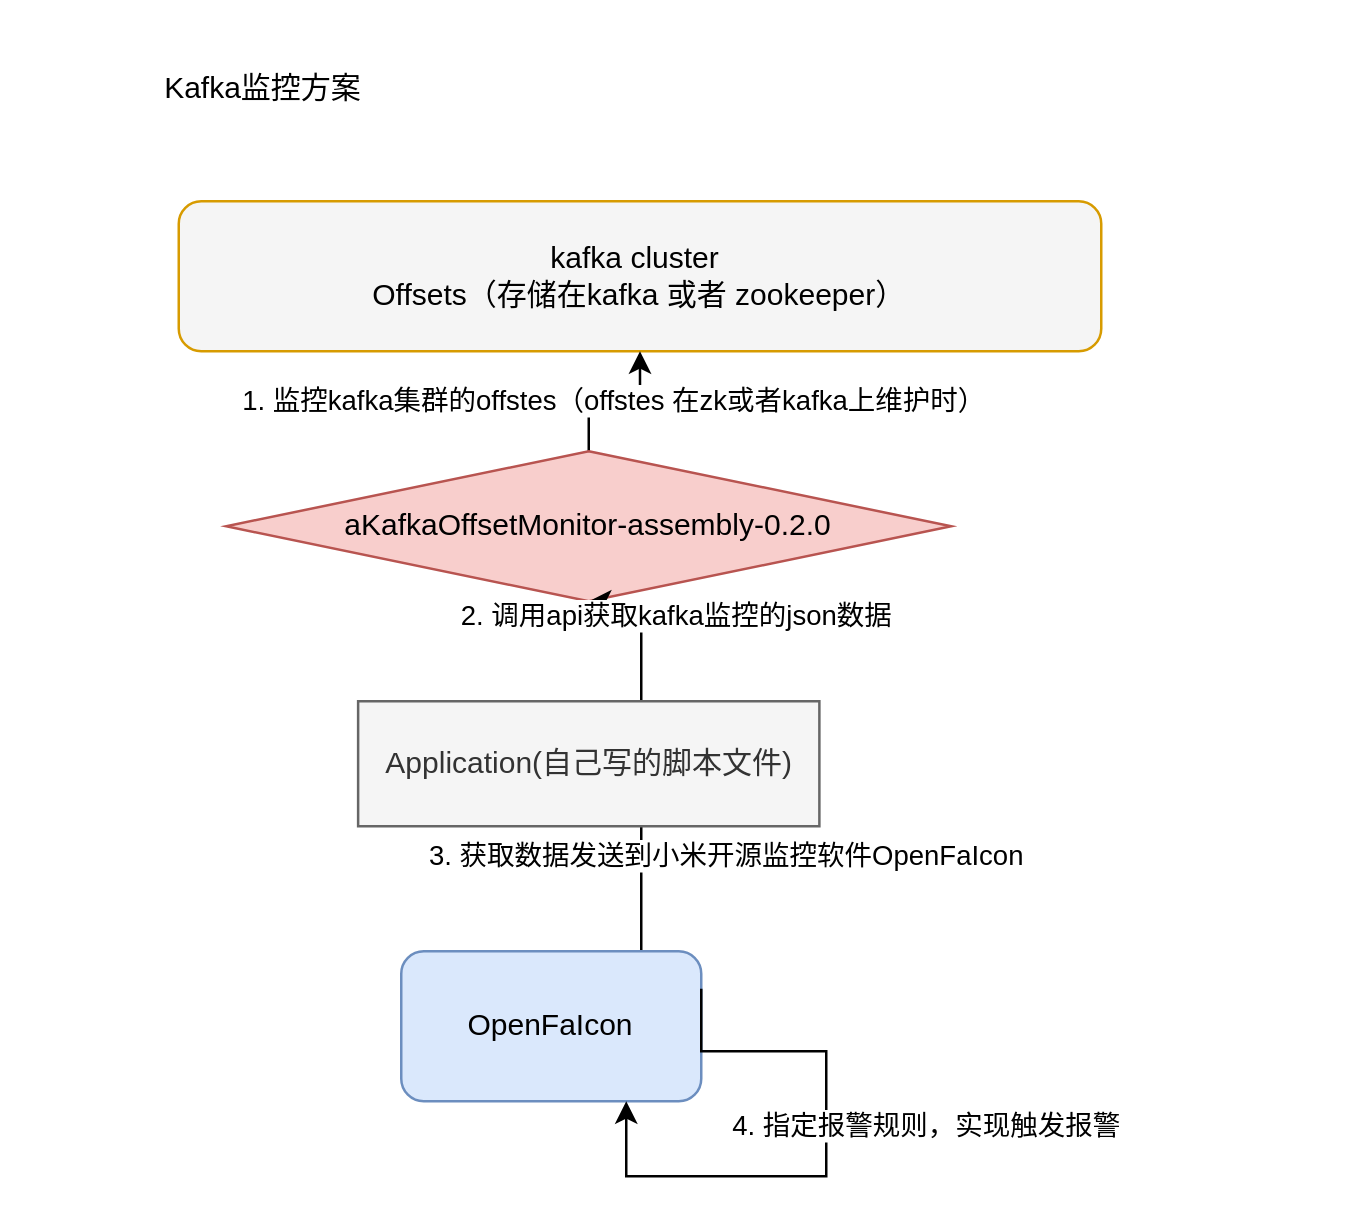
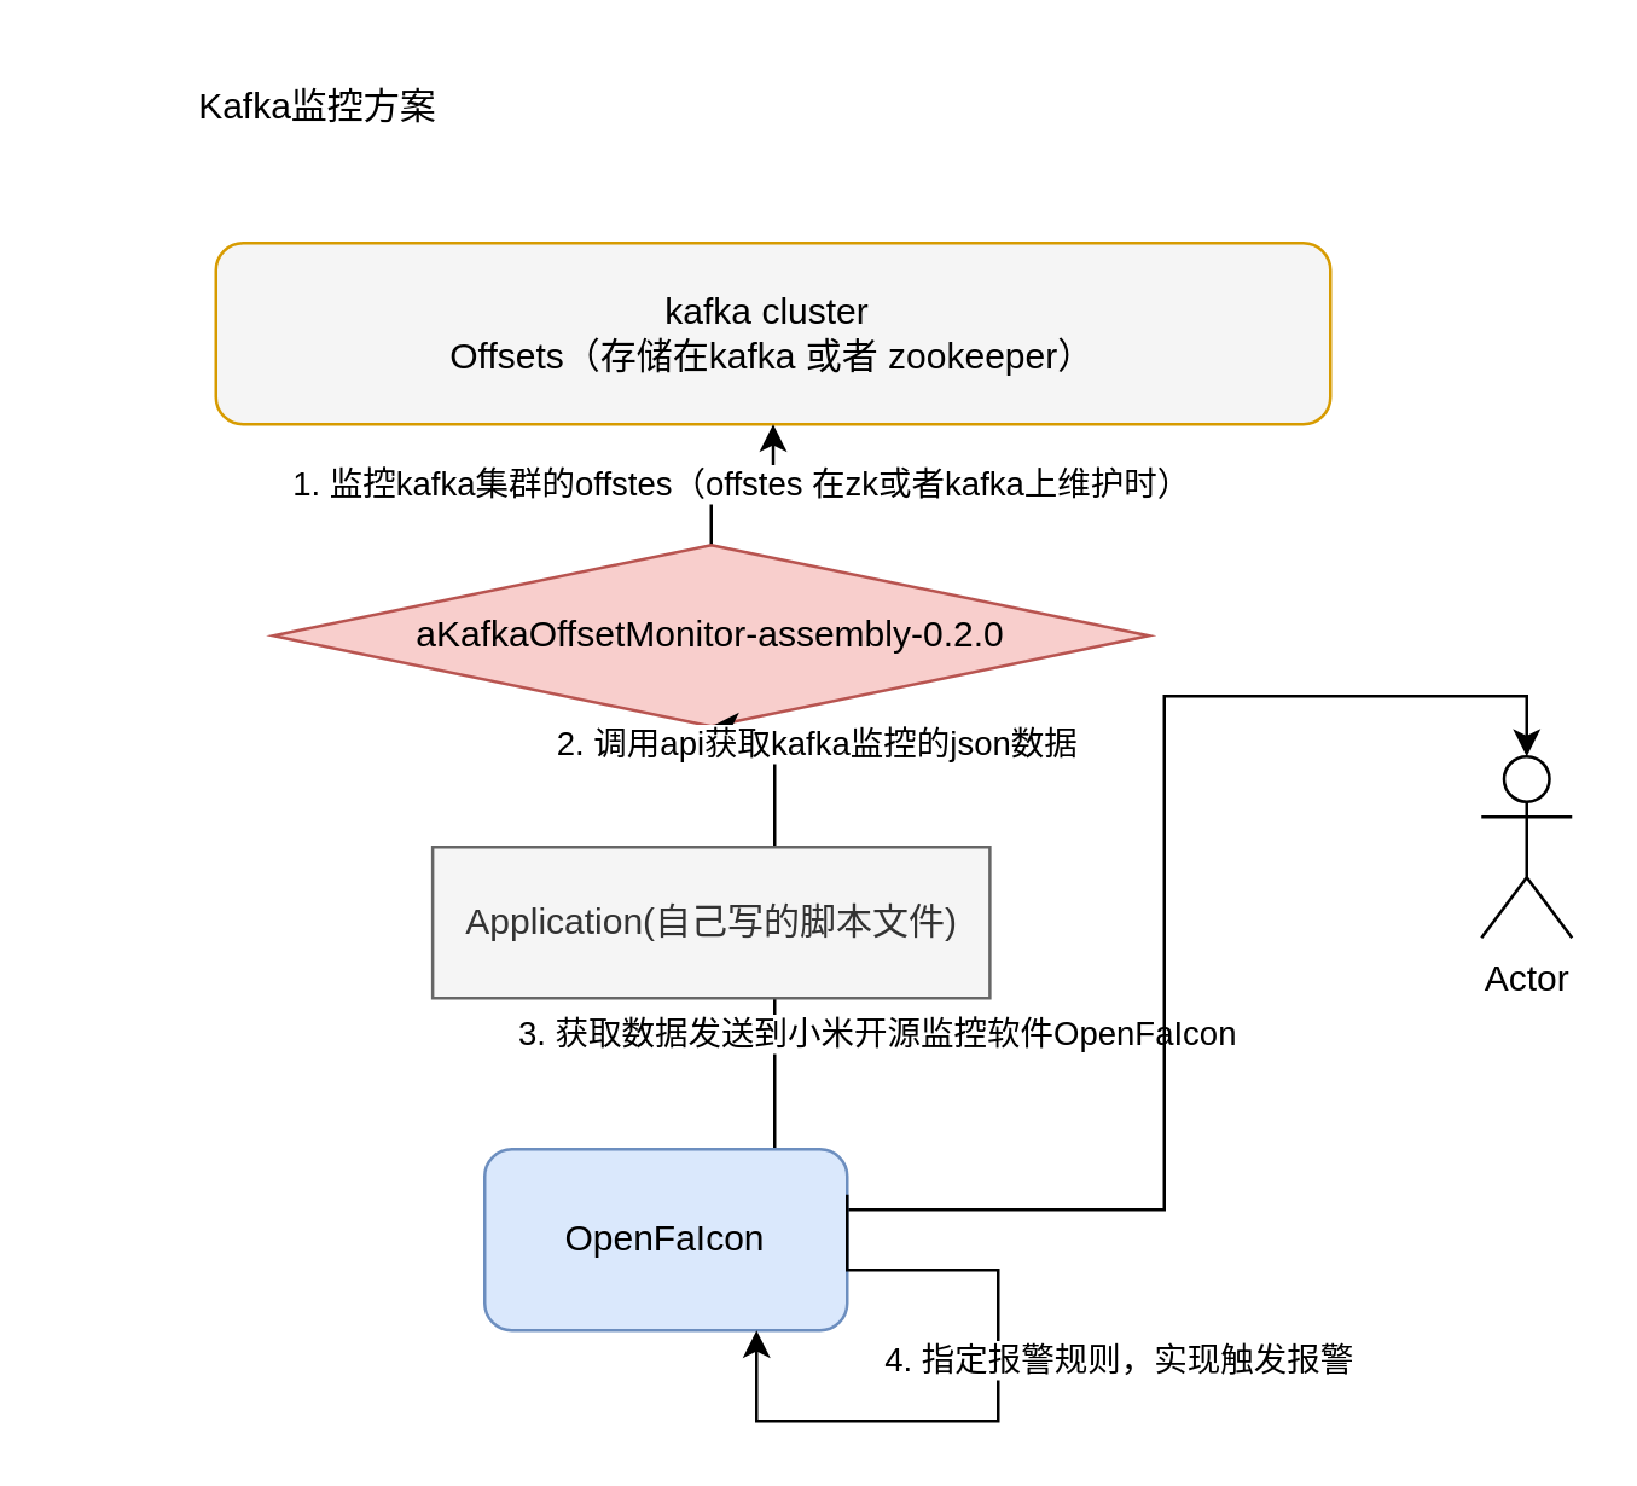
  <mxCell id="0" />
  <mxCell id="1" parent="0" />
  <mxCell id="2" value="kafka cluster&amp;nbsp;&lt;br&gt;Offsets（存储在kafka 或者 zookeeper）" style="rounded=1;whiteSpace=wrap;html=1;fillColor=#f5f5f5;strokeColor=#d79b00;" vertex="1" parent="1"><mxGeometry x="71" y="80" width="369" height="60" as="geometry" /></mxCell>
  <mxCell id="3" value="1. 监控kafka集群的offstes（offstes 在zk或者kafka上维护时）" style="edgeStyle=orthogonalEdgeStyle;rounded=0;orthogonalLoop=1;jettySize=auto;html=1;entryX=0.5;entryY=1;entryDx=0;entryDy=0;" edge="1" parent="1" source="4" target="2"><mxGeometry relative="1" as="geometry" /></mxCell>
  <mxCell id="4" value="aKafkaOffsetMonitor-assembly-0.2.0" style="rhombus;whiteSpace=wrap;html=1;fillColor=#f8cecc;strokeColor=#b85450;" vertex="1" parent="1"><mxGeometry x="90" y="180" width="290" height="60" as="geometry" /></mxCell>
  <mxCell id="5" value="2. 调用api获取kafka监控的json数据" style="edgeStyle=orthogonalEdgeStyle;rounded=0;orthogonalLoop=1;jettySize=auto;html=1;entryX=0.5;entryY=1;entryDx=0;entryDy=0;" edge="1" parent="1" target="4"><mxGeometry x="0.333" y="-14" relative="1" as="geometry"><mxPoint x="256" y="300" as="sourcePoint" /><Array as="points"><mxPoint x="256" y="290" /><mxPoint x="256" y="290" /></Array><mxPoint as="offset" /></mxGeometry></mxCell>
  <mxCell id="6" value="3. 获取数据发送到小米开源监控软件OpenFaIcon" style="edgeStyle=orthogonalEdgeStyle;rounded=0;orthogonalLoop=1;jettySize=auto;html=1;" edge="1" parent="1" source="7"><mxGeometry x="-0.674" y="34" relative="1" as="geometry"><mxPoint x="260" y="390" as="targetPoint" /><Array as="points"><mxPoint x="256" y="380" /><mxPoint x="252" y="380" /><mxPoint x="252" y="390" /></Array><mxPoint as="offset" /></mxGeometry></mxCell>
  <mxCell id="7" value="Application(自己写的脚本文件)" style="rounded=0;whiteSpace=wrap;html=1;fillColor=#f5f5f5;strokeColor=#666666;fontColor=#333333;" vertex="1" parent="1"><mxGeometry x="142.75" y="280" width="184.5" height="50" as="geometry" /></mxCell>
  <mxCell id="8" value="Kafka监控方案" style="text;html=1;strokeColor=none;fillColor=none;align=center;verticalAlign=middle;whiteSpace=wrap;rounded=0;" vertex="1" parent="1"><mxGeometry width="170" height="30" as="geometry" x="20" y="20" /></mxCell>
+ <mxCell id="9" style="edgeStyle=orthogonalEdgeStyle;rounded=0;orthogonalLoop=1;jettySize=auto;html=1;entryX=0.5;entryY=0;entryDx=0;entryDy=0;entryPerimeter=0;" edge="1" parent="1" source="10" target="12"><mxGeometry relative="1" as="geometry"><Array as="points"><mxPoint x="385" y="400" /><mxPoint x="385" y="230" /><mxPoint x="505" y="230" /></Array></mxGeometry></mxCell>
  <mxCell id="10" value="OpenFaIcon" style="rounded=1;whiteSpace=wrap;html=1;fillColor=#dae8fc;strokeColor=#6c8ebf;" vertex="1" parent="1"><mxGeometry x="160" y="380" width="120" height="60" as="geometry" /></mxCell>
  <mxCell id="11" value="4. 指定报警规则，实现触发报警" style="edgeStyle=orthogonalEdgeStyle;rounded=0;orthogonalLoop=1;jettySize=auto;html=1;exitX=1;exitY=0.25;exitDx=0;exitDy=0;" edge="1" parent="1" source="10"><mxGeometry x="-0.106" y="40" relative="1" as="geometry"><mxPoint x="250" y="440" as="targetPoint" /><Array as="points"><mxPoint x="280" y="420" /><mxPoint x="330" y="420" /><mxPoint x="330" y="470" /><mxPoint x="250" y="470" /></Array><mxPoint as="offset" /></mxGeometry></mxCell>
+ <mxCell id="12" value="Actor" style="shape=umlActor;verticalLabelPosition=bottom;labelBackgroundColor=#ffffff;verticalAlign=top;html=1;outlineConnect=0;" vertex="1" parent="1"><mxGeometry x="490" y="250" width="30" height="60" as="geometry" /></mxCell>
